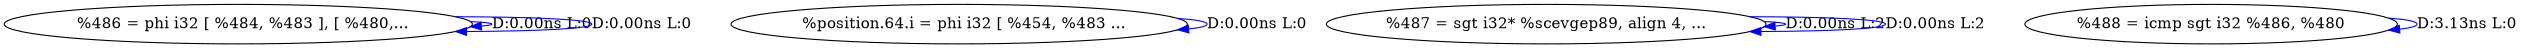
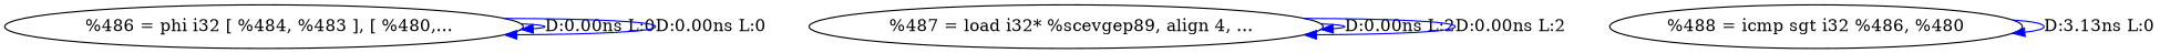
  digraph {
    edge [color=blue]
    n1 [label="  %486 = phi i32 [ %484, %483 ], [ %480,..."]
-   n2 [label="  %position.64.i = phi i32 [ %454, %483 ..."]
-   n3 [label="%487 = sgt i32* %scevgep89, align 4, ..."]
+   n3 [label="  %487 = load i32* %scevgep89, align 4, ..."]
    n4 [label="%488 = icmp sgt i32 %486, %480"]
    n1 -> n1 [label="D:0.00ns L:0"]
    n1 -> n1 [label="D:0.00ns L:0"]
-   n2 -> n2 [label="D:0.00ns L:0"]
    n3 -> n3 [label="D:0.00ns L:2"]
    n3 -> n3 [label="D:0.00ns L:2"]
    n4 -> n4 [label="D:3.13ns L:0"]
  }
